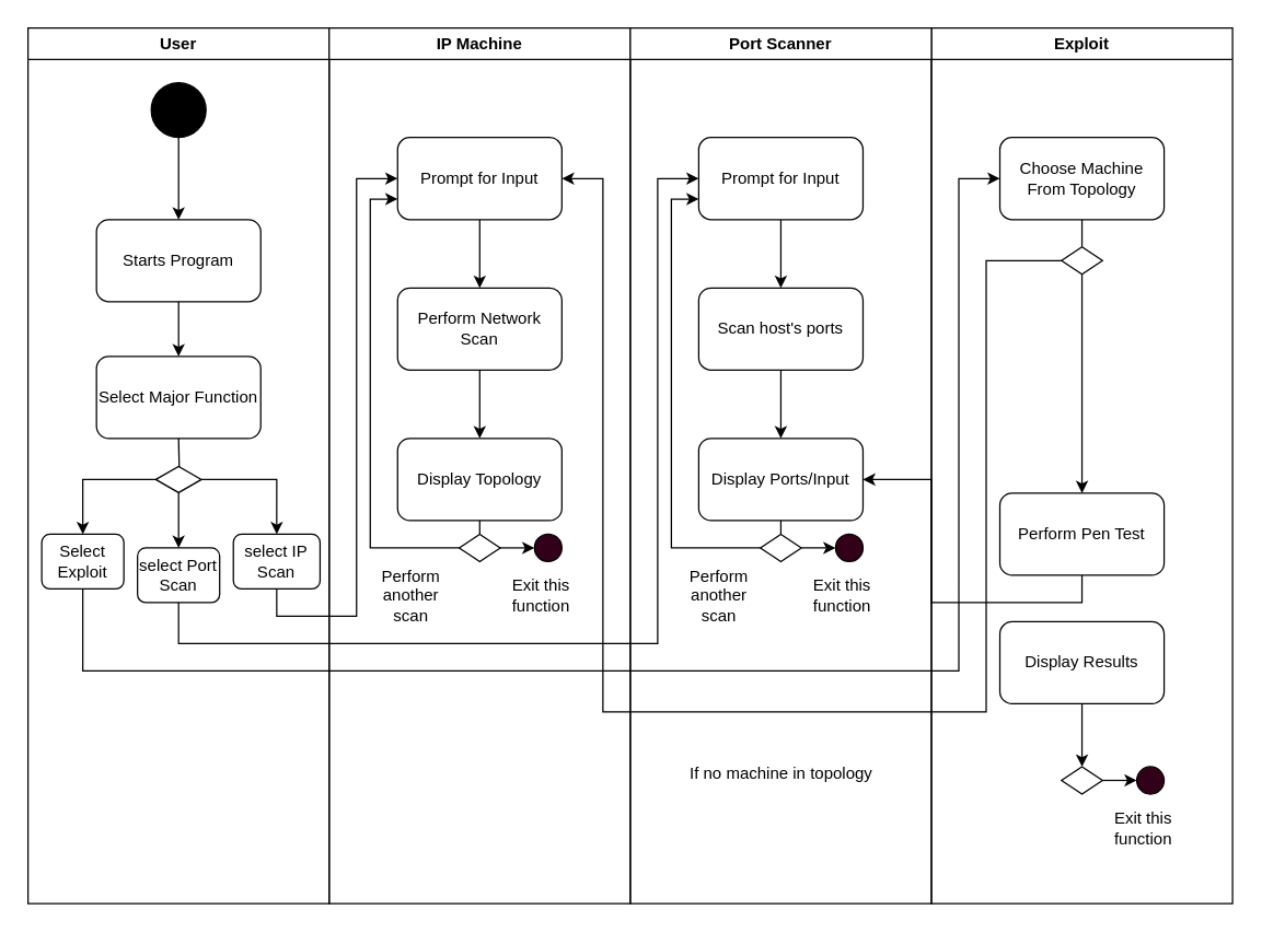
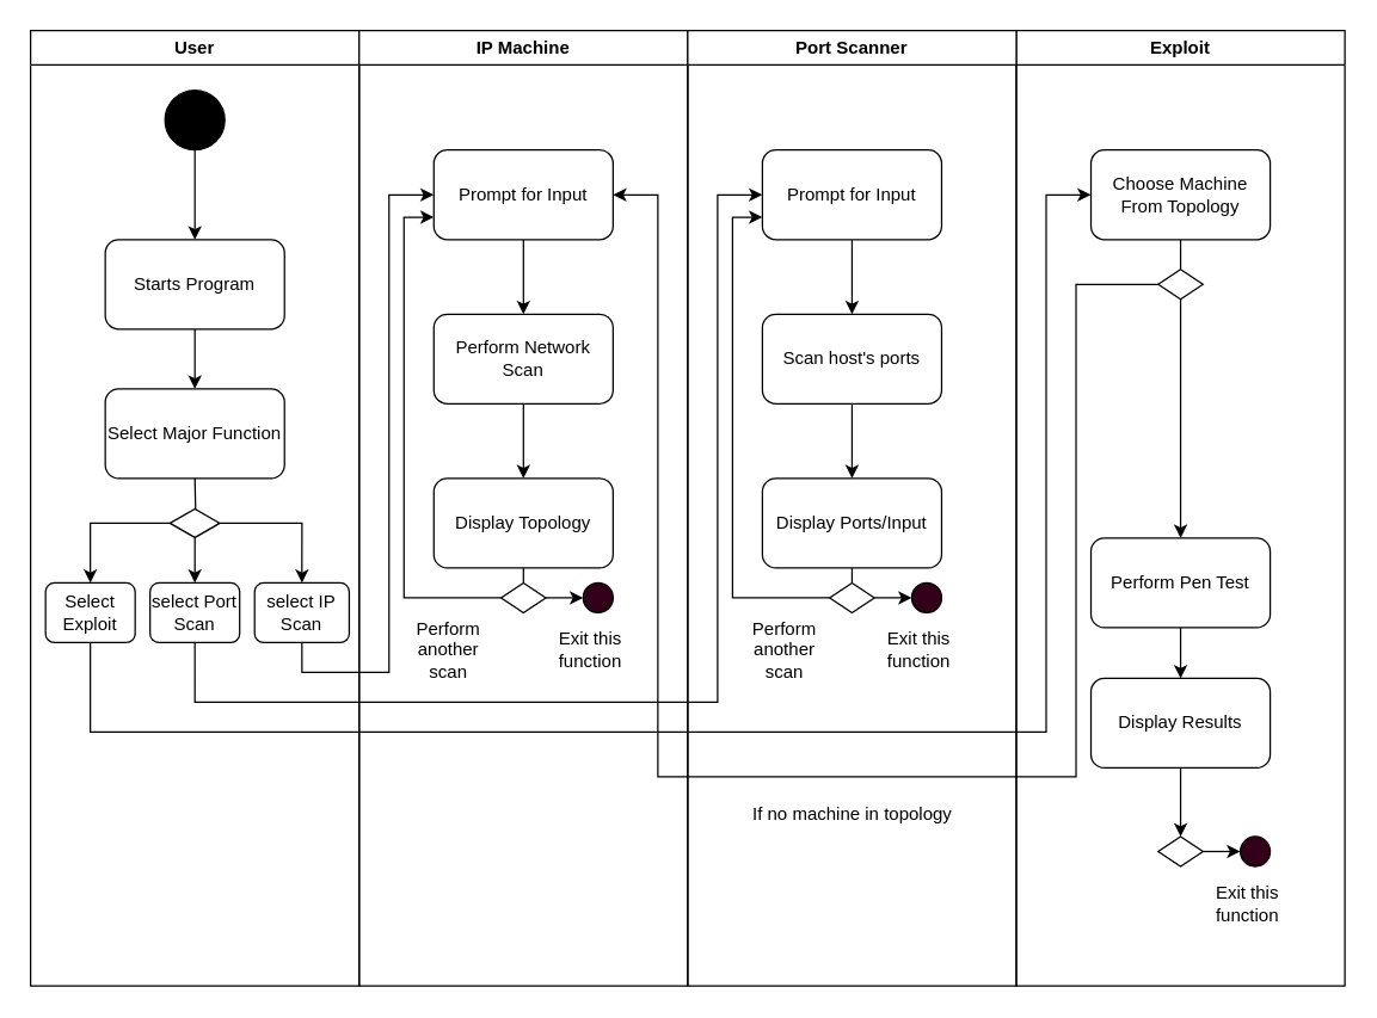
  <mxCell id="0" />
  <mxCell id="1" parent="0" />
  <mxCell id="2" value="User" style="swimlane;whiteSpace=wrap;html=1;" parent="1" vertex="1"><mxGeometry x="20" y="20" width="220" height="640" as="geometry" /></mxCell>
  <mxCell id="3" style="edgeStyle=orthogonalEdgeStyle;rounded=0;orthogonalLoop=1;jettySize=auto;html=1;exitX=0.5;exitY=1;exitDx=0;exitDy=0;entryX=0.5;entryY=0;entryDx=0;entryDy=0;" parent="2" source="4" target="6" edge="1"><mxGeometry relative="1" as="geometry" /></mxCell>
  <mxCell id="4" value="" style="ellipse;whiteSpace=wrap;html=1;aspect=fixed;fillColor=#000000;" parent="2" vertex="1"><mxGeometry x="90" y="40" width="40" height="40" as="geometry" /></mxCell>
  <mxCell id="5" style="edgeStyle=orthogonalEdgeStyle;rounded=0;orthogonalLoop=1;jettySize=auto;html=1;exitX=0.5;exitY=1;exitDx=0;exitDy=0;entryX=0.5;entryY=0;entryDx=0;entryDy=0;" parent="2" source="6" target="7" edge="1"><mxGeometry relative="1" as="geometry" /></mxCell>
  <mxCell id="6" value="Starts Program" style="rounded=1;whiteSpace=wrap;html=1;" parent="2" vertex="1"><mxGeometry x="50" y="140" width="120" height="60" as="geometry" /></mxCell>
  <mxCell id="7" value="Select Major Function" style="rounded=1;whiteSpace=wrap;html=1;" parent="2" vertex="1"><mxGeometry x="50" y="240" width="120" height="60" as="geometry" /></mxCell>
  <mxCell id="8" style="edgeStyle=orthogonalEdgeStyle;rounded=0;orthogonalLoop=1;jettySize=auto;html=1;entryX=0.5;entryY=0;entryDx=0;entryDy=0;" parent="2" source="11" target="14" edge="1"><mxGeometry relative="1" as="geometry" /></mxCell>
  <mxCell id="9" style="edgeStyle=orthogonalEdgeStyle;rounded=0;orthogonalLoop=1;jettySize=auto;html=1;entryX=0.5;entryY=0;entryDx=0;entryDy=0;" parent="2" source="11" target="13" edge="1"><mxGeometry relative="1" as="geometry" /></mxCell>
  <mxCell id="10" style="edgeStyle=orthogonalEdgeStyle;rounded=0;orthogonalLoop=1;jettySize=auto;html=1;entryX=0.5;entryY=0;entryDx=0;entryDy=0;" parent="2" source="11" target="12" edge="1"><mxGeometry relative="1" as="geometry" /></mxCell>
  <mxCell id="11" value="" style="html=1;whiteSpace=wrap;aspect=fixed;shape=isoRectangle;" parent="2" vertex="1"><mxGeometry x="93.34" y="320" width="33.33" height="20" as="geometry" /></mxCell>
  <mxCell id="12" value="select IP Scan" style="rounded=1;whiteSpace=wrap;html=1;" parent="2" vertex="1"><mxGeometry x="150" y="370" width="63.34" height="40" as="geometry" /></mxCell>
- <mxCell id="13" value="select Port Scan" style="rounded=1;whiteSpace=wrap;html=1;" parent="2" vertex="1"><mxGeometry x="79.99" y="380" width="60" height="40" as="geometry" /></mxCell>
+ <mxCell id="13" value="select Port Scan" style="rounded=1;whiteSpace=wrap;html=1;" parent="2" vertex="1"><mxGeometry x="79.99" y="370" width="60" height="40" as="geometry" /></mxCell>
  <mxCell id="14" value="Select Exploit" style="rounded=1;whiteSpace=wrap;html=1;" parent="2" vertex="1"><mxGeometry x="10.0" y="370" width="60" height="40" as="geometry" /></mxCell>
  <mxCell id="15" style="edgeStyle=orthogonalEdgeStyle;rounded=0;orthogonalLoop=1;jettySize=auto;html=1;exitX=0.5;exitY=1;exitDx=0;exitDy=0;entryX=0.513;entryY=0.044;entryDx=0;entryDy=0;entryPerimeter=0;endArrow=none;endFill=0;" parent="2" source="7" target="11" edge="1"><mxGeometry relative="1" as="geometry" /></mxCell>
  <mxCell id="16" value="Exploit" style="swimlane;whiteSpace=wrap;html=1;" parent="1" vertex="1"><mxGeometry x="680" y="20" width="220" height="640" as="geometry" /></mxCell>
  <mxCell id="17" style="edgeStyle=orthogonalEdgeStyle;rounded=0;orthogonalLoop=1;jettySize=auto;html=1;exitX=0.5;exitY=1;exitDx=0;exitDy=0;entryX=0.5;entryY=0;entryDx=0;entryDy=0;endArrow=none;endFill=0;" parent="16" source="18" target="20" edge="1"><mxGeometry relative="1" as="geometry" /></mxCell>
  <mxCell id="18" value="Choose Machine From Topology" style="rounded=1;whiteSpace=wrap;html=1;" parent="16" vertex="1"><mxGeometry x="50" y="80" width="120" height="60" as="geometry" /></mxCell>
  <mxCell id="19" style="edgeStyle=orthogonalEdgeStyle;rounded=0;orthogonalLoop=1;jettySize=auto;html=1;exitX=0.5;exitY=1;exitDx=0;exitDy=0;entryX=0.5;entryY=0;entryDx=0;entryDy=0;" parent="16" source="20" target="21" edge="1"><mxGeometry relative="1" as="geometry"><mxPoint x="110" y="230" as="targetPoint" /></mxGeometry></mxCell>
  <mxCell id="20" value="" style="rhombus;whiteSpace=wrap;html=1;" parent="16" vertex="1"><mxGeometry x="95" y="160" width="30" height="20" as="geometry" /></mxCell>
  <mxCell id="21" value="Perform Pen Test" style="rounded=1;whiteSpace=wrap;html=1;" parent="16" vertex="1"><mxGeometry x="50" y="340" width="120" height="60" as="geometry" /></mxCell>
  <mxCell id="22" value="" style="rhombus;whiteSpace=wrap;html=1;" parent="16" vertex="1"><mxGeometry x="95" y="540" width="30" height="20" as="geometry" /></mxCell>
  <mxCell id="23" value="" style="ellipse;whiteSpace=wrap;html=1;aspect=fixed;fillColor=#33001A;" parent="16" vertex="1"><mxGeometry x="150" y="540" width="20" height="20" as="geometry" /></mxCell>
  <mxCell id="24" style="edgeStyle=orthogonalEdgeStyle;rounded=0;orthogonalLoop=1;jettySize=auto;html=1;exitX=1;exitY=0.5;exitDx=0;exitDy=0;entryX=0;entryY=0.5;entryDx=0;entryDy=0;" parent="16" source="22" target="23" edge="1"><mxGeometry relative="1" as="geometry" /></mxCell>
  <mxCell id="25" value="Exit this function" style="text;html=1;align=center;verticalAlign=middle;whiteSpace=wrap;rounded=0;" parent="16" vertex="1"><mxGeometry x="125" y="570" width="60" height="30" as="geometry" /></mxCell>
  <mxCell id="26" value="IP Machine" style="swimlane;whiteSpace=wrap;html=1;startSize=23;" parent="1" vertex="1"><mxGeometry x="240" y="20" width="220" height="640" as="geometry" /></mxCell>
  <mxCell id="27" style="edgeStyle=orthogonalEdgeStyle;rounded=0;orthogonalLoop=1;jettySize=auto;html=1;exitX=0.5;exitY=1;exitDx=0;exitDy=0;entryX=0.5;entryY=0;entryDx=0;entryDy=0;" parent="26" source="28" target="30" edge="1"><mxGeometry relative="1" as="geometry" /></mxCell>
  <mxCell id="28" value="Prompt for Input" style="rounded=1;whiteSpace=wrap;html=1;" parent="26" vertex="1"><mxGeometry x="50" y="80" width="120" height="60" as="geometry" /></mxCell>
  <mxCell id="29" style="edgeStyle=orthogonalEdgeStyle;rounded=0;orthogonalLoop=1;jettySize=auto;html=1;exitX=0.5;exitY=1;exitDx=0;exitDy=0;entryX=0.5;entryY=0;entryDx=0;entryDy=0;" parent="26" source="30" target="32" edge="1"><mxGeometry relative="1" as="geometry" /></mxCell>
  <mxCell id="30" value="Perform Network Scan" style="rounded=1;whiteSpace=wrap;html=1;" parent="26" vertex="1"><mxGeometry x="50" y="190" width="120" height="60" as="geometry" /></mxCell>
  <mxCell id="31" style="edgeStyle=orthogonalEdgeStyle;rounded=0;orthogonalLoop=1;jettySize=auto;html=1;exitX=0.5;exitY=1;exitDx=0;exitDy=0;entryX=0.5;entryY=0;entryDx=0;entryDy=0;endArrow=none;endFill=0;" parent="26" source="32" target="35" edge="1"><mxGeometry relative="1" as="geometry" /></mxCell>
  <mxCell id="32" value="Display Topology" style="rounded=1;whiteSpace=wrap;html=1;" parent="26" vertex="1"><mxGeometry x="50" y="300" width="120" height="60" as="geometry" /></mxCell>
  <mxCell id="33" style="edgeStyle=orthogonalEdgeStyle;rounded=0;orthogonalLoop=1;jettySize=auto;html=1;exitX=1;exitY=0.5;exitDx=0;exitDy=0;entryX=0;entryY=0.5;entryDx=0;entryDy=0;" parent="26" source="35" target="36" edge="1"><mxGeometry relative="1" as="geometry" /></mxCell>
  <mxCell id="34" style="edgeStyle=orthogonalEdgeStyle;rounded=0;orthogonalLoop=1;jettySize=auto;html=1;exitX=0;exitY=0.5;exitDx=0;exitDy=0;entryX=0;entryY=0.75;entryDx=0;entryDy=0;" parent="26" source="35" target="28" edge="1"><mxGeometry relative="1" as="geometry" /></mxCell>
  <mxCell id="35" value="" style="rhombus;whiteSpace=wrap;html=1;" parent="26" vertex="1"><mxGeometry x="95" y="370" width="30" height="20" as="geometry" /></mxCell>
  <mxCell id="36" value="" style="ellipse;whiteSpace=wrap;html=1;aspect=fixed;fillColor=#33001A;" parent="26" vertex="1"><mxGeometry x="150" y="370" width="20" height="20" as="geometry" /></mxCell>
  <mxCell id="37" value="Exit this function" style="text;html=1;align=center;verticalAlign=middle;whiteSpace=wrap;rounded=0;" parent="26" vertex="1"><mxGeometry x="125" y="400" width="60" height="30" as="geometry" /></mxCell>
  <mxCell id="38" value="Perform another scan" style="text;html=1;align=center;verticalAlign=middle;whiteSpace=wrap;rounded=0;" parent="26" vertex="1"><mxGeometry x="30" y="400" width="60" height="30" as="geometry" /></mxCell>
  <mxCell id="39" value="Port Scanner" style="swimlane;whiteSpace=wrap;html=1;startSize=23;" parent="1" vertex="1"><mxGeometry x="460" y="20" width="220" height="640" as="geometry" /></mxCell>
  <mxCell id="40" style="edgeStyle=orthogonalEdgeStyle;rounded=0;orthogonalLoop=1;jettySize=auto;html=1;exitX=0.5;exitY=1;exitDx=0;exitDy=0;entryX=0.5;entryY=0;entryDx=0;entryDy=0;" parent="39" source="41" target="43" edge="1"><mxGeometry relative="1" as="geometry" /></mxCell>
  <mxCell id="41" value="Prompt for Input" style="rounded=1;whiteSpace=wrap;html=1;" parent="39" vertex="1"><mxGeometry x="50" y="80" width="120" height="60" as="geometry" /></mxCell>
  <mxCell id="42" style="edgeStyle=orthogonalEdgeStyle;rounded=0;orthogonalLoop=1;jettySize=auto;html=1;exitX=0.5;exitY=1;exitDx=0;exitDy=0;entryX=0.5;entryY=0;entryDx=0;entryDy=0;" parent="39" source="43" target="46" edge="1"><mxGeometry relative="1" as="geometry" /></mxCell>
  <mxCell id="43" value="Scan host's ports" style="rounded=1;whiteSpace=wrap;html=1;" parent="39" vertex="1"><mxGeometry x="50" y="190" width="120" height="60" as="geometry" /></mxCell>
  <mxCell id="44" style="edgeStyle=orthogonalEdgeStyle;rounded=0;orthogonalLoop=1;jettySize=auto;html=1;exitX=0.5;exitY=1;exitDx=0;exitDy=0;" parent="39" source="43" target="43" edge="1"><mxGeometry relative="1" as="geometry" /></mxCell>
  <mxCell id="45" style="edgeStyle=orthogonalEdgeStyle;rounded=0;orthogonalLoop=1;jettySize=auto;html=1;exitX=0.5;exitY=1;exitDx=0;exitDy=0;entryX=0.5;entryY=0;entryDx=0;entryDy=0;endArrow=none;endFill=0;" parent="39" source="46" target="49" edge="1"><mxGeometry relative="1" as="geometry" /></mxCell>
  <mxCell id="46" value="Display Ports/Input" style="rounded=1;whiteSpace=wrap;html=1;" parent="39" vertex="1"><mxGeometry x="50" y="300" width="120" height="60" as="geometry" /></mxCell>
  <mxCell id="47" style="edgeStyle=orthogonalEdgeStyle;rounded=0;orthogonalLoop=1;jettySize=auto;html=1;exitX=1;exitY=0.5;exitDx=0;exitDy=0;" parent="39" source="49" target="50" edge="1"><mxGeometry relative="1" as="geometry" /></mxCell>
  <mxCell id="48" style="edgeStyle=orthogonalEdgeStyle;rounded=0;orthogonalLoop=1;jettySize=auto;html=1;exitX=0;exitY=0.5;exitDx=0;exitDy=0;entryX=0;entryY=0.75;entryDx=0;entryDy=0;" parent="39" source="49" target="41" edge="1"><mxGeometry relative="1" as="geometry" /></mxCell>
  <mxCell id="49" value="" style="rhombus;whiteSpace=wrap;html=1;" parent="39" vertex="1"><mxGeometry x="95" y="370" width="30" height="20" as="geometry" /></mxCell>
  <mxCell id="50" value="" style="ellipse;whiteSpace=wrap;html=1;aspect=fixed;fillColor=#33001A;" parent="39" vertex="1"><mxGeometry x="150" y="370" width="20" height="20" as="geometry" /></mxCell>
  <mxCell id="51" value="Exit this function" style="text;html=1;align=center;verticalAlign=middle;whiteSpace=wrap;rounded=0;" parent="39" vertex="1"><mxGeometry x="125" y="400" width="60" height="30" as="geometry" /></mxCell>
  <mxCell id="52" value="Perform another scan" style="text;html=1;align=center;verticalAlign=middle;whiteSpace=wrap;rounded=0;" parent="39" vertex="1"><mxGeometry x="35" y="400" width="60" height="30" as="geometry" /></mxCell>
- <mxCell id="53" value="If no machine in topology" style="text;html=1;align=center;verticalAlign=middle;resizable=0;points=[];autosize=1;strokeColor=none;fillColor=none;" vertex="1" parent="39"><mxGeometry x="30" y="530" width="160" height="30" as="geometry" /></mxCell>
+ <mxCell id="53" value="If no machine in topology" style="text;html=1;align=center;verticalAlign=middle;resizable=0;points=[];autosize=1;strokeColor=none;fillColor=none;" vertex="1" parent="39"><mxGeometry x="30" y="510" width="160" height="30" as="geometry" /></mxCell>
  <mxCell id="54" style="edgeStyle=orthogonalEdgeStyle;rounded=0;orthogonalLoop=1;jettySize=auto;html=1;exitX=0.5;exitY=1;exitDx=0;exitDy=0;entryX=0;entryY=0.5;entryDx=0;entryDy=0;" parent="1" source="12" target="28" edge="1"><mxGeometry relative="1" as="geometry"><Array as="points"><mxPoint x="202" y="450" /><mxPoint x="260" y="450" /><mxPoint x="260" y="130" /></Array></mxGeometry></mxCell>
  <mxCell id="55" style="edgeStyle=orthogonalEdgeStyle;rounded=0;orthogonalLoop=1;jettySize=auto;html=1;exitX=0.5;exitY=1;exitDx=0;exitDy=0;entryX=0;entryY=0.5;entryDx=0;entryDy=0;" parent="1" source="13" target="41" edge="1"><mxGeometry relative="1" as="geometry"><Array as="points"><mxPoint x="130" y="470" /><mxPoint x="480" y="470" /><mxPoint x="480" y="130" /></Array></mxGeometry></mxCell>
  <mxCell id="56" style="edgeStyle=orthogonalEdgeStyle;rounded=0;orthogonalLoop=1;jettySize=auto;html=1;exitX=0.5;exitY=1;exitDx=0;exitDy=0;entryX=0;entryY=0.5;entryDx=0;entryDy=0;" parent="1" source="14" target="18" edge="1"><mxGeometry relative="1" as="geometry"><Array as="points"><mxPoint x="60" y="490" /><mxPoint x="700" y="490" /><mxPoint x="700" y="130" /></Array></mxGeometry></mxCell>
  <mxCell id="57" style="edgeStyle=orthogonalEdgeStyle;rounded=0;orthogonalLoop=1;jettySize=auto;html=1;exitX=0.5;exitY=1;exitDx=0;exitDy=0;entryX=0.5;entryY=0;entryDx=0;entryDy=0;" edge="1" parent="1" source="58" target="22"><mxGeometry relative="1" as="geometry" /></mxCell>
  <mxCell id="58" value="Display Results" style="rounded=1;whiteSpace=wrap;html=1;" vertex="1" parent="1"><mxGeometry x="730" y="454" width="120" height="60" as="geometry" /></mxCell>
- <mxCell id="59" style="edgeStyle=orthogonalEdgeStyle;rounded=0;orthogonalLoop=1;jettySize=auto;html=1;exitX=0.5;exitY=1;exitDx=0;exitDy=0;" edge="1" parent="1" source="21" target="46"><mxGeometry relative="1" as="geometry" /></mxCell>
+ <mxCell id="59" style="edgeStyle=orthogonalEdgeStyle;rounded=0;orthogonalLoop=1;jettySize=auto;html=1;exitX=0.5;exitY=1;exitDx=0;exitDy=0;entryX=0.5;entryY=0;entryDx=0;entryDy=0;" edge="1" parent="1" source="21" target="58"><mxGeometry relative="1" as="geometry" /></mxCell>
  <mxCell id="60" style="edgeStyle=orthogonalEdgeStyle;rounded=0;orthogonalLoop=1;jettySize=auto;html=1;exitX=0;exitY=0.5;exitDx=0;exitDy=0;entryX=1;entryY=0.5;entryDx=0;entryDy=0;" edge="1" parent="1" source="20" target="28"><mxGeometry relative="1" as="geometry"><Array as="points"><mxPoint x="720" y="190" /><mxPoint x="720" y="520" /><mxPoint x="440" y="520" /><mxPoint x="440" y="130" /></Array></mxGeometry></mxCell>
